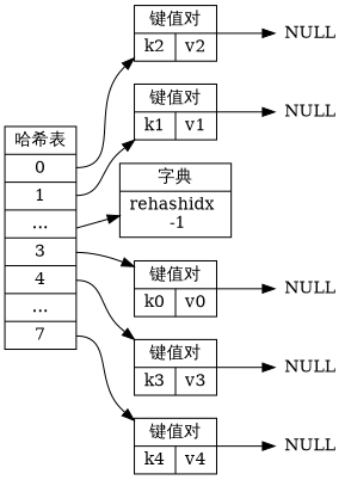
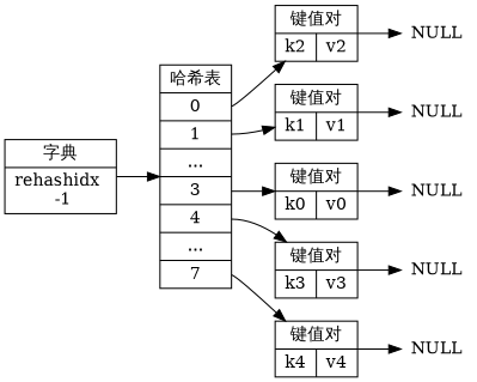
  digraph {
    rankdir=LR
    node [shape=record]
    n1 [label="字典| rehashidx \n -1"]
    n2 [label="哈希表 | <0> 0 | <1> 1 | ... | <3> 3 | <4> 4 | ... | <7> 7 "]
    n3 [label="键值对 | { k0 | v0 }"]
    n4 [label="键值对 | { k1 | v1 }"]
    n5 [label="键值对 | { k2 | v2 }"]
    n6 [label="键值对 | { k3 | v3 }"]
    n7 [label="键值对 | { k4 | v4 }"]
    n8 [label=NULL shape=plaintext]
    n9 [label=NULL shape=plaintext]
    n10 [label=NULL shape=plaintext]
    n11 [label=NULL shape=plaintext]
    n12 [label=NULL shape=plaintext]
-   n2 -> n1
+   n1 -> n2
    n2 -> n3 [tailport=3]
    n2 -> n4 [tailport=1]
    n2 -> n5 [tailport=0]
    n2 -> n6 [tailport=4]
    n2 -> n7 [tailport=7]
    n3 -> n8
    n4 -> n9
    n5 -> n10
    n6 -> n11
    n7 -> n12
  }
